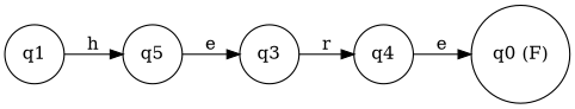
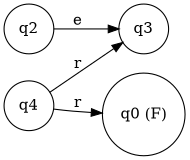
  digraph {
    rankdir=LR
    node [shape=circle]
-   n1 [label=q1]
-   n2 [label=q5]
+   n2 [label=q2]
    n3 [label=q3]
    n4 [label=q4]
    n5 [label="q0 (F)"]
-   n1 -> n2 [label=h]
    n2 -> n3 [label=e]
-   n3 -> n4 [label=r]
-   n4 -> n5 [label=e]
+   n4 -> n3 [label=r]
+   n4 -> n5 [label=r]
  }
